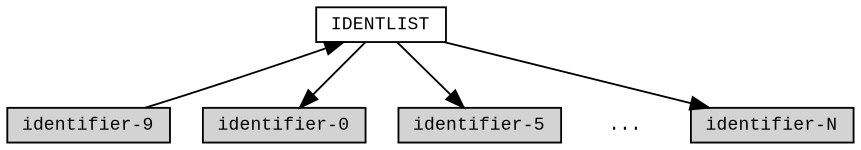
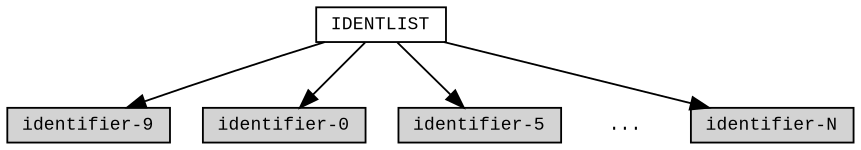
  digraph {
    fontname="Liberation Mono"
    nodesep=0.25
    node [fillcolor=lightgrey fontname="Liberation Mono" fontsize=10 shape=box style=filled]
    edge [arrowhead=normal fontname="Liberation Mono"]
    n1 [height=0.25 label="identifier-0"]
    n2 [height=0.25 label="identifier-9"]
    n3 [height=0.25 label="identifier-5"]
    IDENTLIST [height=0.25 style=solid fillcolor=""]
    n5 [height=0.25 label="..." shape=none style=solid width=0 fillcolor=""]
    n6 [height=0.25 label="identifier-N" width=0.75]
    subgraph sub_1 {
      n1
      n2
      n3
    }
    IDENTLIST -> n1
-   n2 -> IDENTLIST
+   IDENTLIST -> n2
    IDENTLIST -> n3
    IDENTLIST -> n5 [style=invis]
    IDENTLIST -> n6 [style=solid]
  }
